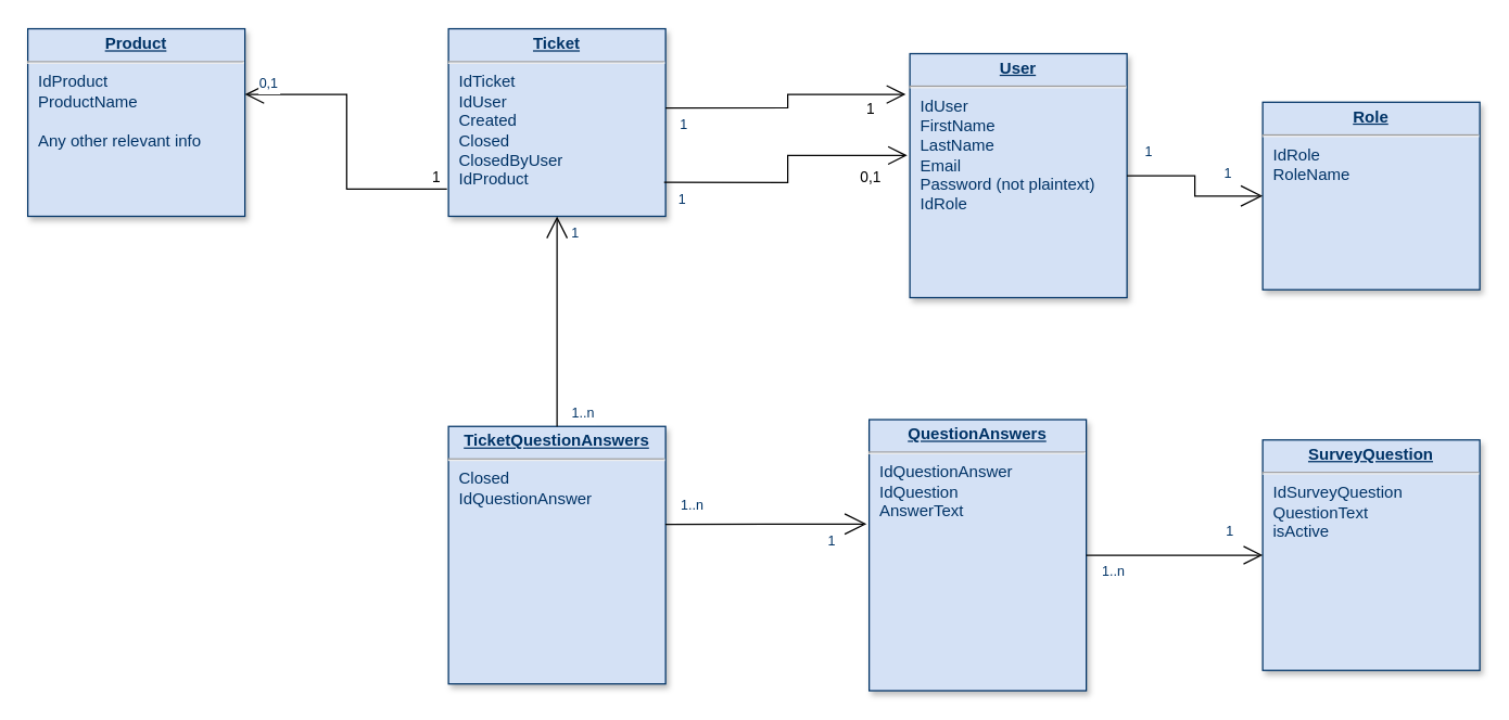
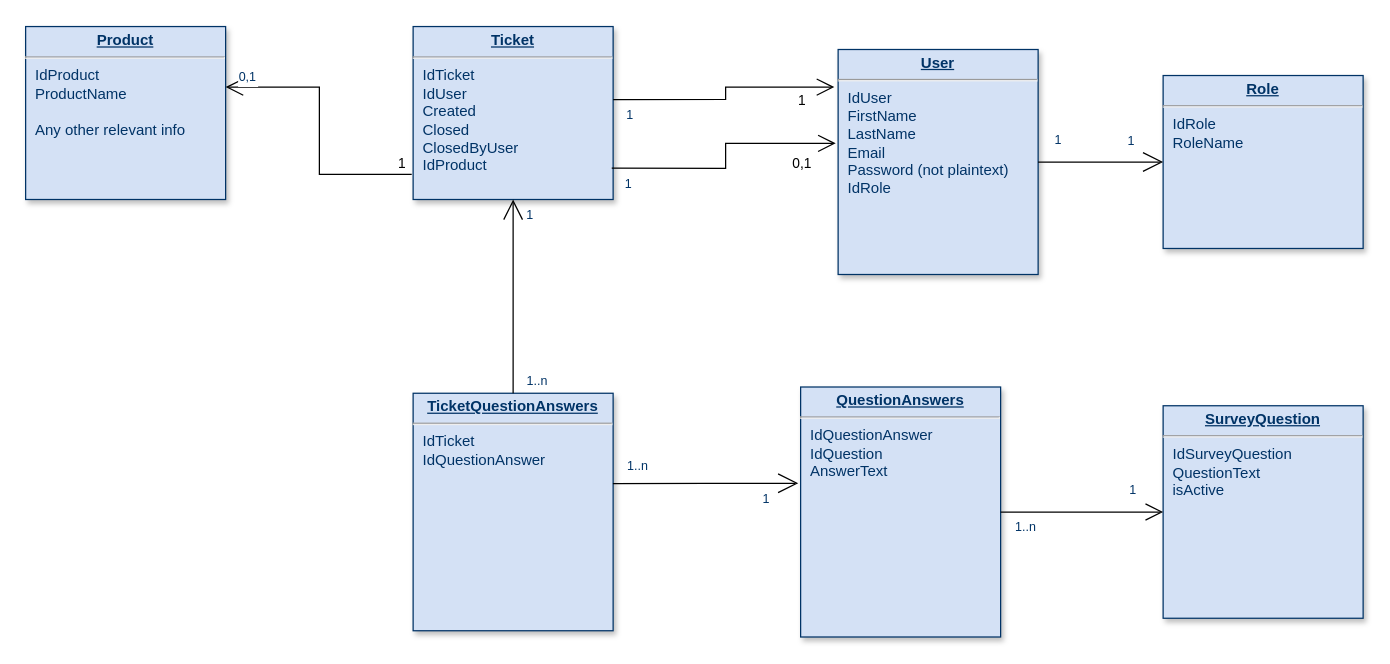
  <mxCell id="0" />
  <mxCell id="1" parent="0" />
  <mxCell id="2" value="&lt;p style=&quot;margin: 0px ; margin-top: 4px ; text-align: center ; text-decoration: underline&quot;&gt;&lt;strong&gt;User&lt;/strong&gt;&lt;/p&gt;&lt;hr&gt;&lt;p style=&quot;margin: 0px ; margin-left: 8px&quot;&gt;IdUser&lt;/p&gt;&lt;p style=&quot;margin: 0px ; margin-left: 8px&quot;&gt;FirstName&lt;/p&gt;&lt;p style=&quot;margin: 0px ; margin-left: 8px&quot;&gt;LastName&lt;/p&gt;&lt;p style=&quot;margin: 0px ; margin-left: 8px&quot;&gt;Email&lt;/p&gt;&lt;p style=&quot;margin: 0px ; margin-left: 8px&quot;&gt;Password (not plaintext)&lt;/p&gt;&lt;p style=&quot;margin: 0px ; margin-left: 8px&quot;&gt;IdRole&lt;br&gt;&lt;/p&gt;" style="verticalAlign=top;align=left;overflow=fill;fontSize=12;fontFamily=Helvetica;html=1;strokeColor=#003366;shadow=1;fillColor=#D4E1F5;fontColor=#003366" parent="1" vertex="1"><mxGeometry x="670" y="39" width="160.0" height="180" as="geometry" /></mxCell>
  <mxCell id="3" value="&lt;p style=&quot;margin: 0px ; margin-top: 4px ; text-align: center ; text-decoration: underline&quot;&gt;&lt;strong&gt;Ticket&lt;/strong&gt;&lt;/p&gt;&lt;hr&gt;&lt;p style=&quot;margin: 0px ; margin-left: 8px&quot;&gt;IdTicket&lt;br&gt;&lt;/p&gt;&lt;p style=&quot;margin: 0px ; margin-left: 8px&quot;&gt;IdUser&lt;/p&gt;&lt;p style=&quot;margin: 0px ; margin-left: 8px&quot;&gt;Created&lt;/p&gt;&lt;p style=&quot;margin: 0px ; margin-left: 8px&quot;&gt;Closed&lt;br&gt;&lt;/p&gt;&lt;p style=&quot;margin: 0px ; margin-left: 8px&quot;&gt;ClosedByUser&lt;/p&gt;&lt;p style=&quot;margin: 0px ; margin-left: 8px&quot;&gt;IdProduct&lt;br&gt;&lt;/p&gt;" style="verticalAlign=top;align=left;overflow=fill;fontSize=12;fontFamily=Helvetica;html=1;strokeColor=#003366;shadow=1;fillColor=#D4E1F5;fontColor=#003366" parent="1" vertex="1"><mxGeometry x="330" y="20.64" width="160" height="138.36" as="geometry" /></mxCell>
  <mxCell id="4" value="&lt;p style=&quot;margin: 0px ; margin-top: 4px ; text-align: center ; text-decoration: underline&quot;&gt;&lt;strong&gt;SurveyQuestion&lt;/strong&gt;&lt;/p&gt;&lt;hr&gt;&lt;p style=&quot;margin: 0px ; margin-left: 8px&quot;&gt;IdSurveyQuestion&lt;/p&gt;&lt;p style=&quot;margin: 0px ; margin-left: 8px&quot;&gt;QuestionText&lt;/p&gt;&lt;p style=&quot;margin: 0px ; margin-left: 8px&quot;&gt;isActive&lt;br&gt;&lt;/p&gt;" style="verticalAlign=top;align=left;overflow=fill;fontSize=12;fontFamily=Helvetica;html=1;strokeColor=#003366;shadow=1;fillColor=#D4E1F5;fontColor=#003366" parent="1" vertex="1"><mxGeometry x="930" y="324" width="160" height="170" as="geometry" /></mxCell>
  <mxCell id="5" value="&lt;p style=&quot;margin: 0px ; margin-top: 4px ; text-align: center ; text-decoration: underline&quot;&gt;&lt;strong&gt;QuestionAnswers&lt;/strong&gt;&lt;/p&gt;&lt;hr&gt;&lt;p style=&quot;margin: 0px ; margin-left: 8px&quot;&gt;IdQuestionAnswer&lt;br&gt;IdQuestion&lt;/p&gt;&lt;p style=&quot;margin: 0px ; margin-left: 8px&quot;&gt;AnswerText&lt;br&gt;&lt;/p&gt;" style="verticalAlign=top;align=left;overflow=fill;fontSize=12;fontFamily=Helvetica;html=1;strokeColor=#003366;shadow=1;fillColor=#D4E1F5;fontColor=#003366" parent="1" vertex="1"><mxGeometry x="640" y="309" width="160" height="200" as="geometry" /></mxCell>
- <mxCell id="6" value="&lt;p style=&quot;margin: 0px ; margin-top: 4px ; text-align: center ; text-decoration: underline&quot;&gt;&lt;strong&gt;TicketQuestionAnswers&lt;/strong&gt;&lt;/p&gt;&lt;hr&gt;&lt;p style=&quot;margin: 0px ; margin-left: 8px&quot;&gt;Closed&lt;/p&gt;&lt;p style=&quot;margin: 0px ; margin-left: 8px&quot;&gt;IdQuestionAnswer&lt;br&gt;&lt;/p&gt;" style="verticalAlign=top;align=left;overflow=fill;fontSize=12;fontFamily=Helvetica;html=1;strokeColor=#003366;shadow=1;fillColor=#D4E1F5;fontColor=#003366" parent="1" vertex="1"><mxGeometry x="330" y="314" width="160" height="190" as="geometry" /></mxCell>
+ <mxCell id="6" value="&lt;p style=&quot;margin: 0px ; margin-top: 4px ; text-align: center ; text-decoration: underline&quot;&gt;&lt;strong&gt;TicketQuestionAnswers&lt;/strong&gt;&lt;/p&gt;&lt;hr&gt;&lt;p style=&quot;margin: 0px ; margin-left: 8px&quot;&gt;IdTicket&lt;/p&gt;&lt;p style=&quot;margin: 0px ; margin-left: 8px&quot;&gt;IdQuestionAnswer&lt;br&gt;&lt;/p&gt;" style="verticalAlign=top;align=left;overflow=fill;fontSize=12;fontFamily=Helvetica;html=1;strokeColor=#003366;shadow=1;fillColor=#D4E1F5;fontColor=#003366" parent="1" vertex="1"><mxGeometry x="330" y="314" width="160" height="190" as="geometry" /></mxCell>
  <mxCell id="7" value="" style="endArrow=open;endSize=12;startArrow=none;startSize=14;startFill=0;edgeStyle=orthogonalEdgeStyle;rounded=0;entryX=-0.019;entryY=0.167;entryDx=0;entryDy=0;entryPerimeter=0;endFill=0;exitX=1;exitY=0.422;exitDx=0;exitDy=0;exitPerimeter=0;" parent="1" source="3" target="2" edge="1"><mxGeometry x="519.36" y="180" as="geometry"><mxPoint x="491" y="69" as="sourcePoint" /><mxPoint x="419.36" y="99" as="targetPoint" /><Array as="points" /></mxGeometry></mxCell>
  <mxCell id="8" value="1" style="resizable=0;align=left;verticalAlign=top;labelBackgroundColor=#ffffff;fontSize=10;strokeColor=#003366;shadow=1;fillColor=#D4E1F5;fontColor=#003366" parent="7" connectable="0" vertex="1"><mxGeometry x="-1" relative="1" as="geometry"><mxPoint x="8.92" as="offset" /></mxGeometry></mxCell>
  <mxCell id="9" value="1" style="edgeLabel;html=1;align=center;verticalAlign=middle;resizable=0;points=[];" vertex="1" connectable="0" parent="7"><mxGeometry relative="1" as="geometry"><mxPoint x="60" y="3" as="offset" /></mxGeometry></mxCell>
  <mxCell id="10" value="" style="endArrow=none;endSize=12;startArrow=open;startSize=14;startFill=0;edgeStyle=orthogonalEdgeStyle;endFill=0;" parent="1" source="3" target="6" edge="1"><mxGeometry x="389.36" y="350" as="geometry"><mxPoint x="129.36" y="269" as="sourcePoint" /><mxPoint x="289.36" y="269" as="targetPoint" /></mxGeometry></mxCell>
  <mxCell id="11" value="1" style="resizable=0;align=left;verticalAlign=top;labelBackgroundColor=#ffffff;fontSize=10;strokeColor=#003366;shadow=1;fillColor=#D4E1F5;fontColor=#003366" parent="10" connectable="0" vertex="1"><mxGeometry x="-1" relative="1" as="geometry"><mxPoint x="8.92" as="offset" /></mxGeometry></mxCell>
  <mxCell id="12" value="1..n" style="resizable=0;align=right;verticalAlign=top;labelBackgroundColor=#ffffff;fontSize=10;strokeColor=#003366;shadow=1;fillColor=#D4E1F5;fontColor=#003366" parent="10" connectable="0" vertex="1"><mxGeometry x="1" relative="1" as="geometry"><mxPoint x="28.92" y="-21.96" as="offset" /></mxGeometry></mxCell>
  <mxCell id="13" value="" style="endArrow=none;endSize=12;startArrow=open;startSize=14;startFill=0;edgeStyle=orthogonalEdgeStyle;rounded=0;entryX=0.999;entryY=0.38;entryDx=0;entryDy=0;entryPerimeter=0;endFill=0;exitX=-0.012;exitY=0.385;exitDx=0;exitDy=0;exitPerimeter=0;" parent="1" source="5" target="6" edge="1"><mxGeometry x="1209.36" y="170" as="geometry"><mxPoint x="620" y="395" as="sourcePoint" /><mxPoint x="1109.36" y="89" as="targetPoint" /></mxGeometry></mxCell>
  <mxCell id="14" value="1" style="resizable=0;align=left;verticalAlign=top;labelBackgroundColor=#ffffff;fontSize=10;strokeColor=#003366;shadow=1;fillColor=#D4E1F5;fontColor=#003366" parent="13" connectable="0" vertex="1"><mxGeometry x="-1" relative="1" as="geometry"><mxPoint x="-30" y="-2.718e-13" as="offset" /></mxGeometry></mxCell>
  <mxCell id="15" value="1..n" style="resizable=0;align=right;verticalAlign=top;labelBackgroundColor=#ffffff;fontSize=10;strokeColor=#003366;shadow=1;fillColor=#D4E1F5;fontColor=#003366" parent="13" connectable="0" vertex="1"><mxGeometry x="1" relative="1" as="geometry"><mxPoint x="29" y="-26" as="offset" /></mxGeometry></mxCell>
  <mxCell id="16" value="" style="endArrow=open;endSize=12;startArrow=none;startSize=14;startFill=0;edgeStyle=orthogonalEdgeStyle;endFill=0;" parent="1" source="5" target="4" edge="1"><mxGeometry x="1269.36" y="180" as="geometry"><mxPoint x="1009.36" y="99" as="sourcePoint" /><mxPoint x="1169.36" y="99" as="targetPoint" /></mxGeometry></mxCell>
  <mxCell id="17" value="1..n" style="resizable=0;align=left;verticalAlign=top;labelBackgroundColor=#ffffff;fontSize=10;strokeColor=#003366;shadow=1;fillColor=#D4E1F5;fontColor=#003366" parent="16" connectable="0" vertex="1"><mxGeometry x="-1" relative="1" as="geometry"><mxPoint x="10" as="offset" /></mxGeometry></mxCell>
  <mxCell id="18" value="1" style="resizable=0;align=right;verticalAlign=top;labelBackgroundColor=#ffffff;fontSize=10;strokeColor=#003366;shadow=1;fillColor=#D4E1F5;fontColor=#003366" parent="16" connectable="0" vertex="1"><mxGeometry x="1" relative="1" as="geometry"><mxPoint x="-20" y="-30" as="offset" /></mxGeometry></mxCell>
  <mxCell id="19" value="" style="endArrow=open;endSize=12;startArrow=none;startSize=14;startFill=0;edgeStyle=orthogonalEdgeStyle;rounded=0;exitX=0.993;exitY=0.819;exitDx=0;exitDy=0;exitPerimeter=0;entryX=-0.012;entryY=0.417;entryDx=0;entryDy=0;entryPerimeter=0;endFill=0;" edge="1" parent="1" source="3" target="2"><mxGeometry x="488.28" y="180" as="geometry"><mxPoint x="460" y="89.8" as="sourcePoint" /><mxPoint x="668.92" y="349" as="targetPoint" /></mxGeometry></mxCell>
  <mxCell id="20" value="1" style="resizable=0;align=left;verticalAlign=top;labelBackgroundColor=#ffffff;fontSize=10;strokeColor=#003366;shadow=1;fillColor=#D4E1F5;fontColor=#003366" connectable="0" vertex="1" parent="19"><mxGeometry x="-1" relative="1" as="geometry"><mxPoint x="8.92" as="offset" /></mxGeometry></mxCell>
  <mxCell id="21" value="0,1" style="edgeLabel;html=1;align=center;verticalAlign=middle;resizable=0;points=[];" vertex="1" connectable="0" parent="19"><mxGeometry relative="1" as="geometry"><mxPoint x="60.0" y="3.88" as="offset" /></mxGeometry></mxCell>
  <mxCell id="22" value="&lt;p style=&quot;margin: 0px ; margin-top: 4px ; text-align: center ; text-decoration: underline&quot;&gt;&lt;strong&gt;Product&lt;/strong&gt;&lt;/p&gt;&lt;hr&gt;&lt;p style=&quot;margin: 0px ; margin-left: 8px&quot;&gt;IdProduct&lt;br&gt;&lt;/p&gt;&lt;p style=&quot;margin: 0px ; margin-left: 8px&quot;&gt;ProductName&lt;/p&gt;&lt;p style=&quot;margin: 0px ; margin-left: 8px&quot;&gt;&lt;br&gt;&lt;/p&gt;&lt;p style=&quot;margin: 0px ; margin-left: 8px&quot;&gt;Any other relevant info&lt;br&gt;&lt;/p&gt;" style="verticalAlign=top;align=left;overflow=fill;fontSize=12;fontFamily=Helvetica;html=1;strokeColor=#003366;shadow=1;fillColor=#D4E1F5;fontColor=#003366" vertex="1" parent="1"><mxGeometry x="20" y="20.64" width="160" height="138.36" as="geometry" /></mxCell>
  <mxCell id="23" value="" style="endArrow=open;endSize=12;startArrow=none;startSize=14;startFill=0;edgeStyle=orthogonalEdgeStyle;rounded=0;entryX=1;entryY=0.35;entryDx=0;entryDy=0;entryPerimeter=0;endFill=0;exitX=-0.007;exitY=0.855;exitDx=0;exitDy=0;exitPerimeter=0;" edge="1" parent="1" source="3" target="22"><mxGeometry x="348.28" y="313.03" as="geometry"><mxPoint x="190" y="249.03" as="sourcePoint" /><mxPoint x="40" y="249" as="targetPoint" /></mxGeometry></mxCell>
  <mxCell id="24" value="0,1" style="resizable=0;align=left;verticalAlign=top;labelBackgroundColor=#ffffff;fontSize=10;strokeColor=#003366;shadow=1;fillColor=#D4E1F5;fontColor=#003366" connectable="0" vertex="1" parent="23"><mxGeometry x="-1" relative="1" as="geometry"><mxPoint x="-139.96" y="-89.94" as="offset" /></mxGeometry></mxCell>
  <mxCell id="25" value="1" style="edgeLabel;html=1;align=center;verticalAlign=middle;resizable=0;points=[];" vertex="1" connectable="0" parent="23"><mxGeometry relative="1" as="geometry"><mxPoint x="65" y="25.74" as="offset" /></mxGeometry></mxCell>
- <mxCell id="26" value="&lt;p style=&quot;margin: 0px ; margin-top: 4px ; text-align: center ; text-decoration: underline&quot;&gt;&lt;strong&gt;Role&lt;/strong&gt;&lt;/p&gt;&lt;hr&gt;&lt;p style=&quot;margin: 0px ; margin-left: 8px&quot;&gt;IdRole&lt;/p&gt;&lt;p style=&quot;margin: 0px ; margin-left: 8px&quot;&gt;RoleName&lt;br&gt;&lt;/p&gt;" style="verticalAlign=top;align=left;overflow=fill;fontSize=12;fontFamily=Helvetica;html=1;strokeColor=#003366;shadow=1;fillColor=#D4E1F5;fontColor=#003366" vertex="1" parent="1"><mxGeometry x="930" y="74.82" width="160" height="138.36" as="geometry" /></mxCell>
+ <mxCell id="26" value="&lt;p style=&quot;margin: 0px ; margin-top: 4px ; text-align: center ; text-decoration: underline&quot;&gt;&lt;strong&gt;Role&lt;/strong&gt;&lt;/p&gt;&lt;hr&gt;&lt;p style=&quot;margin: 0px ; margin-left: 8px&quot;&gt;IdRole&lt;/p&gt;&lt;p style=&quot;margin: 0px ; margin-left: 8px&quot;&gt;RoleName&lt;br&gt;&lt;/p&gt;" style="verticalAlign=top;align=left;overflow=fill;fontSize=12;fontFamily=Helvetica;html=1;strokeColor=#003366;shadow=1;fillColor=#D4E1F5;fontColor=#003366" vertex="1" parent="1"><mxGeometry x="930" y="59.82" width="160" height="138.36" as="geometry" /></mxCell>
  <mxCell id="27" value="" style="endArrow=none;endSize=12;startArrow=open;startSize=14;startFill=0;edgeStyle=orthogonalEdgeStyle;rounded=0;endFill=0;" edge="1" parent="1" source="26" target="2"><mxGeometry x="679.56" y="162.8" as="geometry"><mxPoint x="108.28" y="378.8" as="sourcePoint" /><mxPoint x="-39.96" y="379" as="targetPoint" /></mxGeometry></mxCell>
  <mxCell id="28" value="1" style="resizable=0;align=left;verticalAlign=top;labelBackgroundColor=#ffffff;fontSize=10;strokeColor=#003366;shadow=1;fillColor=#D4E1F5;fontColor=#003366" connectable="0" vertex="1" parent="27"><mxGeometry x="-1" relative="1" as="geometry"><mxPoint x="-30" y="-29.2" as="offset" /></mxGeometry></mxCell>
  <mxCell id="29" value="1" style="resizable=0;align=right;verticalAlign=top;labelBackgroundColor=#ffffff;fontSize=10;strokeColor=#003366;shadow=1;fillColor=#D4E1F5;fontColor=#003366" connectable="0" vertex="1" parent="27"><mxGeometry x="1" relative="1" as="geometry"><mxPoint x="20.2" y="-30" as="offset" /></mxGeometry></mxCell>
